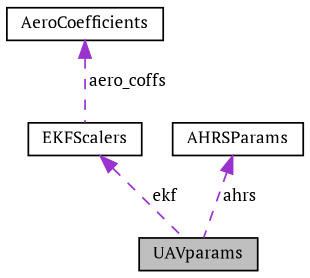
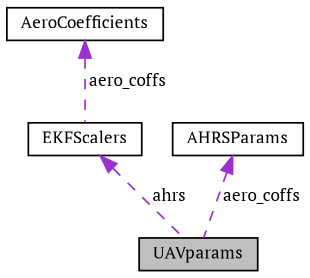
  digraph {
    fontname="PT Serif"
    node [color=black fillcolor=white fontname="PT Serif" fontsize=10 shape=record style=filled]
    edge [color=darkorchid3 dir=back fontname="PT Serif" fontsize=10 labelfontname=Helvetica labelfontsize=10 style=dashed]
    n1 [fillcolor=grey75 fontcolor=black height=0.2 label=UAVparams width=0.4]
    n2 [height=0.2 label=AeroCoefficients width=0.4]
    n3 [height=0.2 label=EKFScalers width=0.4]
    n4 [height=0.2 label=AHRSParams width=0.4]
    n2 -> n3 [label=" aero_coffs"]
-   n3 -> n1 [label=" ekf"]
-   n4 -> n1 [label=" ahrs"]
+   n3 -> n1 [label=" ahrs"]
+   n4 -> n1 [label=" aero_coffs"]
  }
